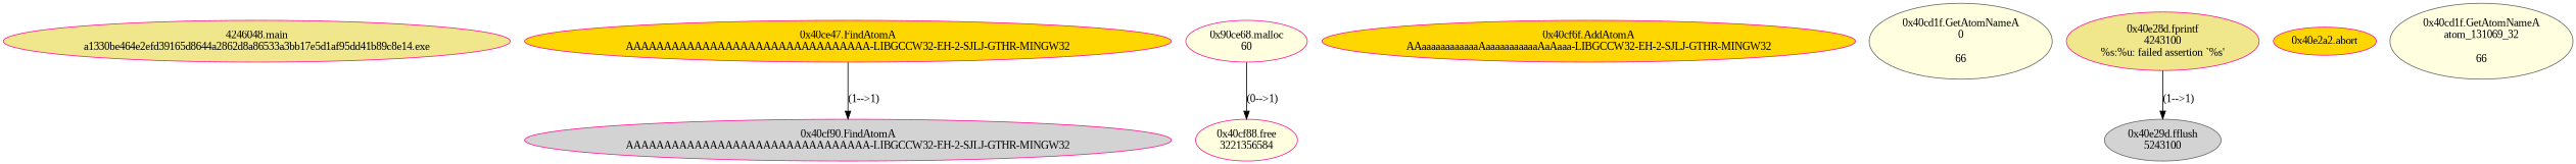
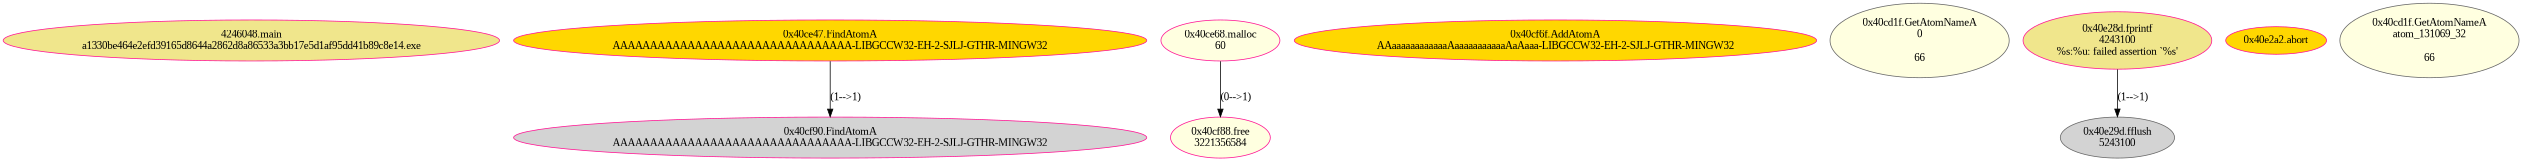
  digraph {
    fontname="Liberation Serif"
    node [color=deeppink fillcolor=lightyellow fontname="Liberation Serif" style=filled]
    edge [fontname="Liberation Serif"]
    n1 [fillcolor=khaki label="4246048.main\na1330be464e2efd39165d8644a2862d8a86533a3bb17e5d1af95dd41b89c8e14.exe"]
    n2 [fillcolor=gold label="0x40ce47.FindAtomA\nAAAAAAAAAAAAAAAAAAAAAAAAAAAAAAAA-LIBGCCW32-EH-2-SJLJ-GTHR-MINGW32"]
    n3 [fillcolor=lightgrey label="0x40cf90.FindAtomA\nAAAAAAAAAAAAAAAAAAAAAAAAAAAAAAAA-LIBGCCW32-EH-2-SJLJ-GTHR-MINGW32"]
-   n4 [label="0x90ce68.malloc\n60"]
+   n4 [label="0x40ce68.malloc\n60"]
    n5 [label="0x40cf88.free\n3221356584"]
    n6 [fillcolor=gold label="0x40cf6f.AddAtomA\nAAaaaaaaaaaaaaAaaaaaaaaaaaAaAaaa-LIBGCCW32-EH-2-SJLJ-GTHR-MINGW32"]
    n7 [color=gray40 label="0x40cd1f.GetAtomNameA\n0\n\n66"]
    n8 [fillcolor=khaki label="0x40e28d.fprintf\n4243100\n%s:%u: failed assertion `%s'\n"]
    n9 [color=gray40 fillcolor=lightgrey label="0x40e29d.fflush\n5243100"]
    n10 [fillcolor=gold label="0x40e2a2.abort\n"]
    n11 [color=gray40 label="0x40cd1f.GetAtomNameA\natom_131069_32\n\n66"]
    n2 -> n3 [label="(1-->1)"]
    n4 -> n5 [label="(0-->1)"]
    n8 -> n9 [label="(1-->1)"]
  }
